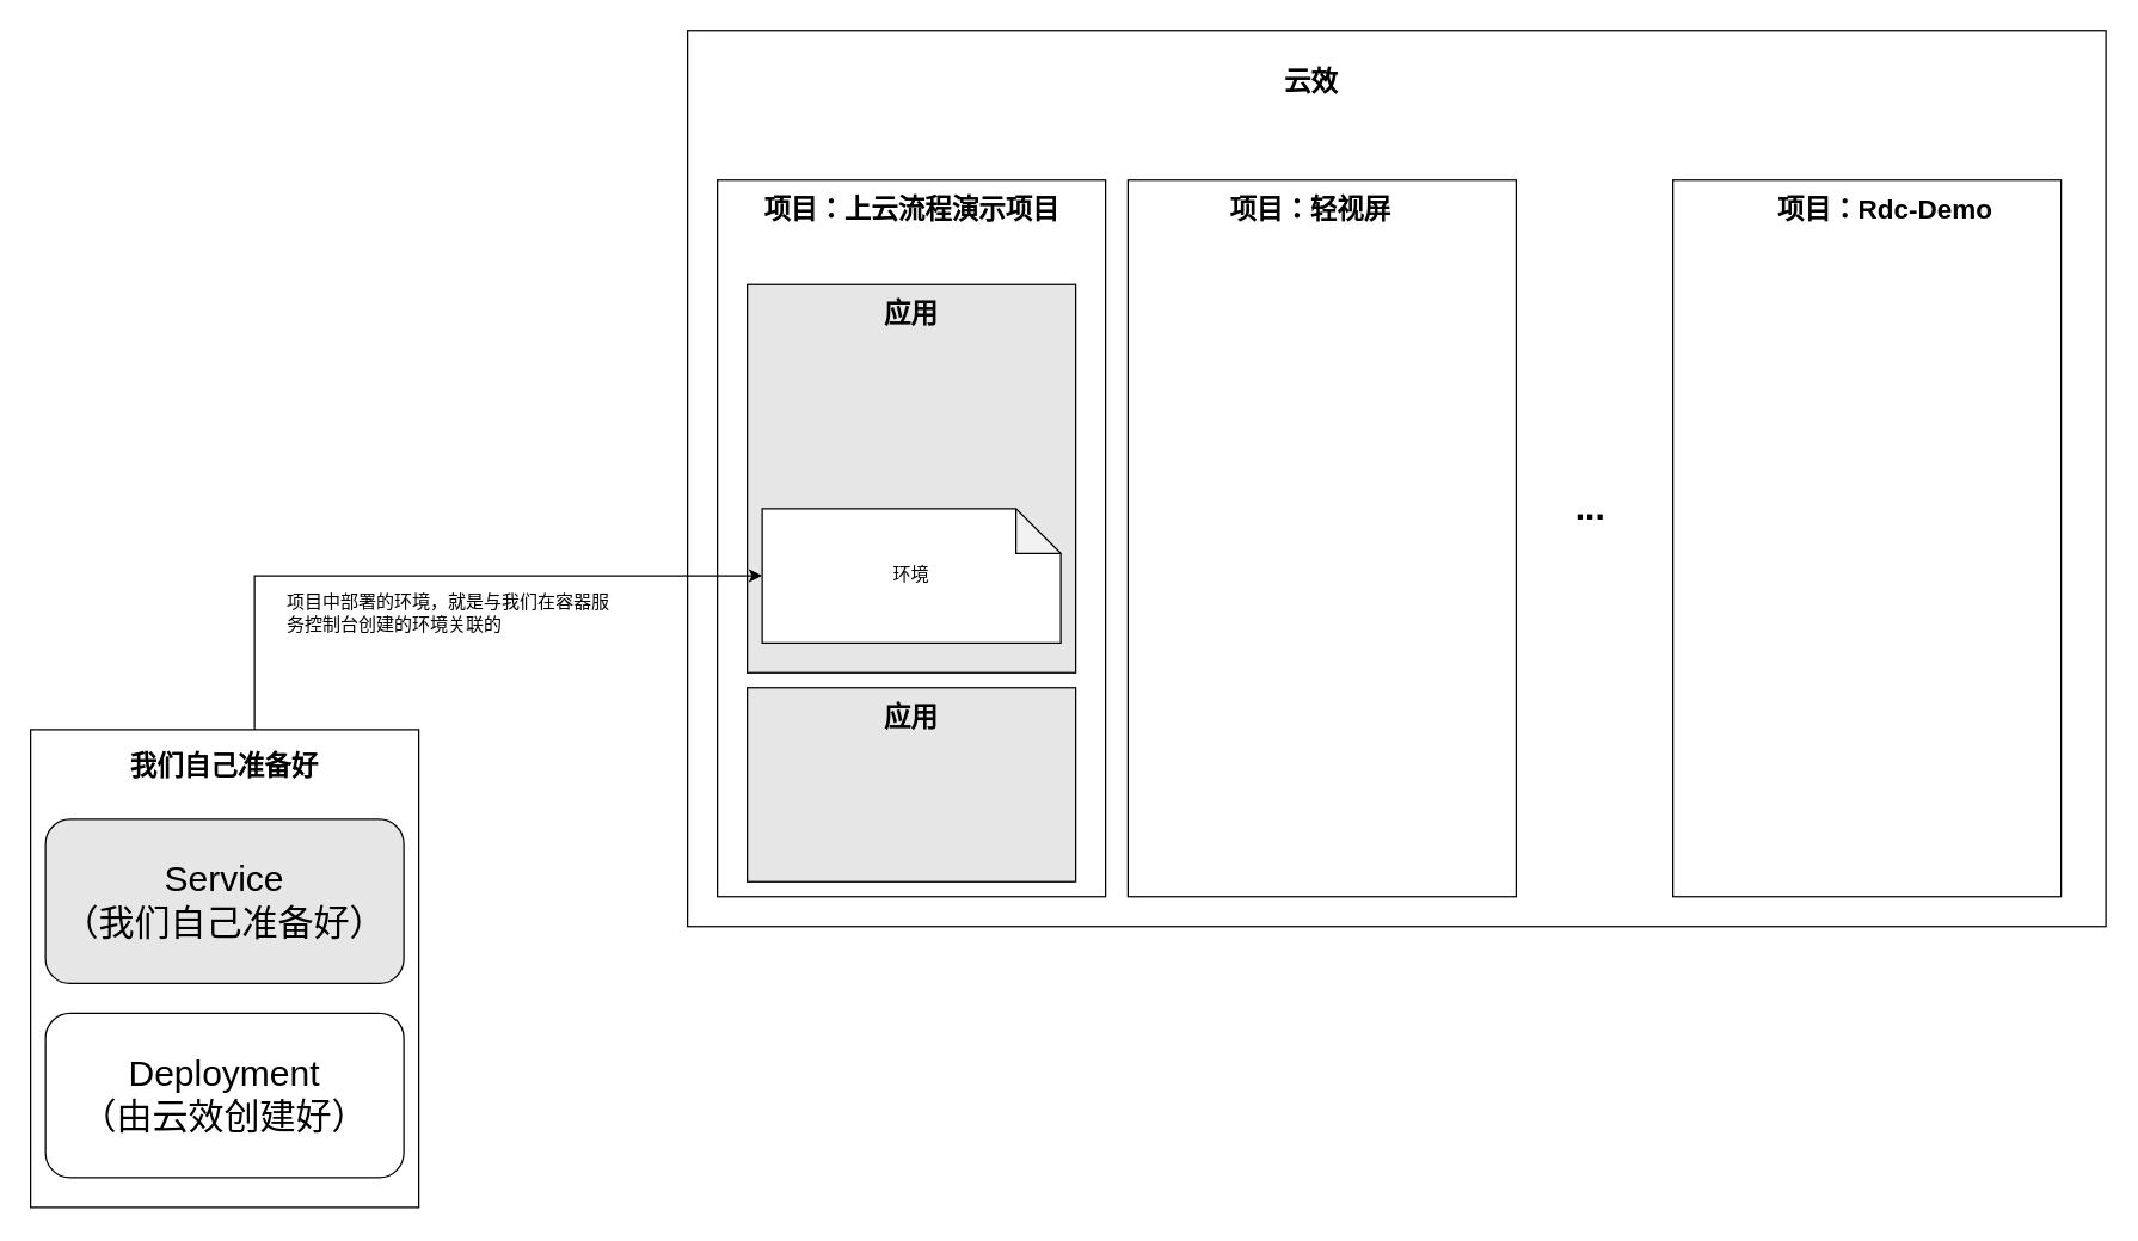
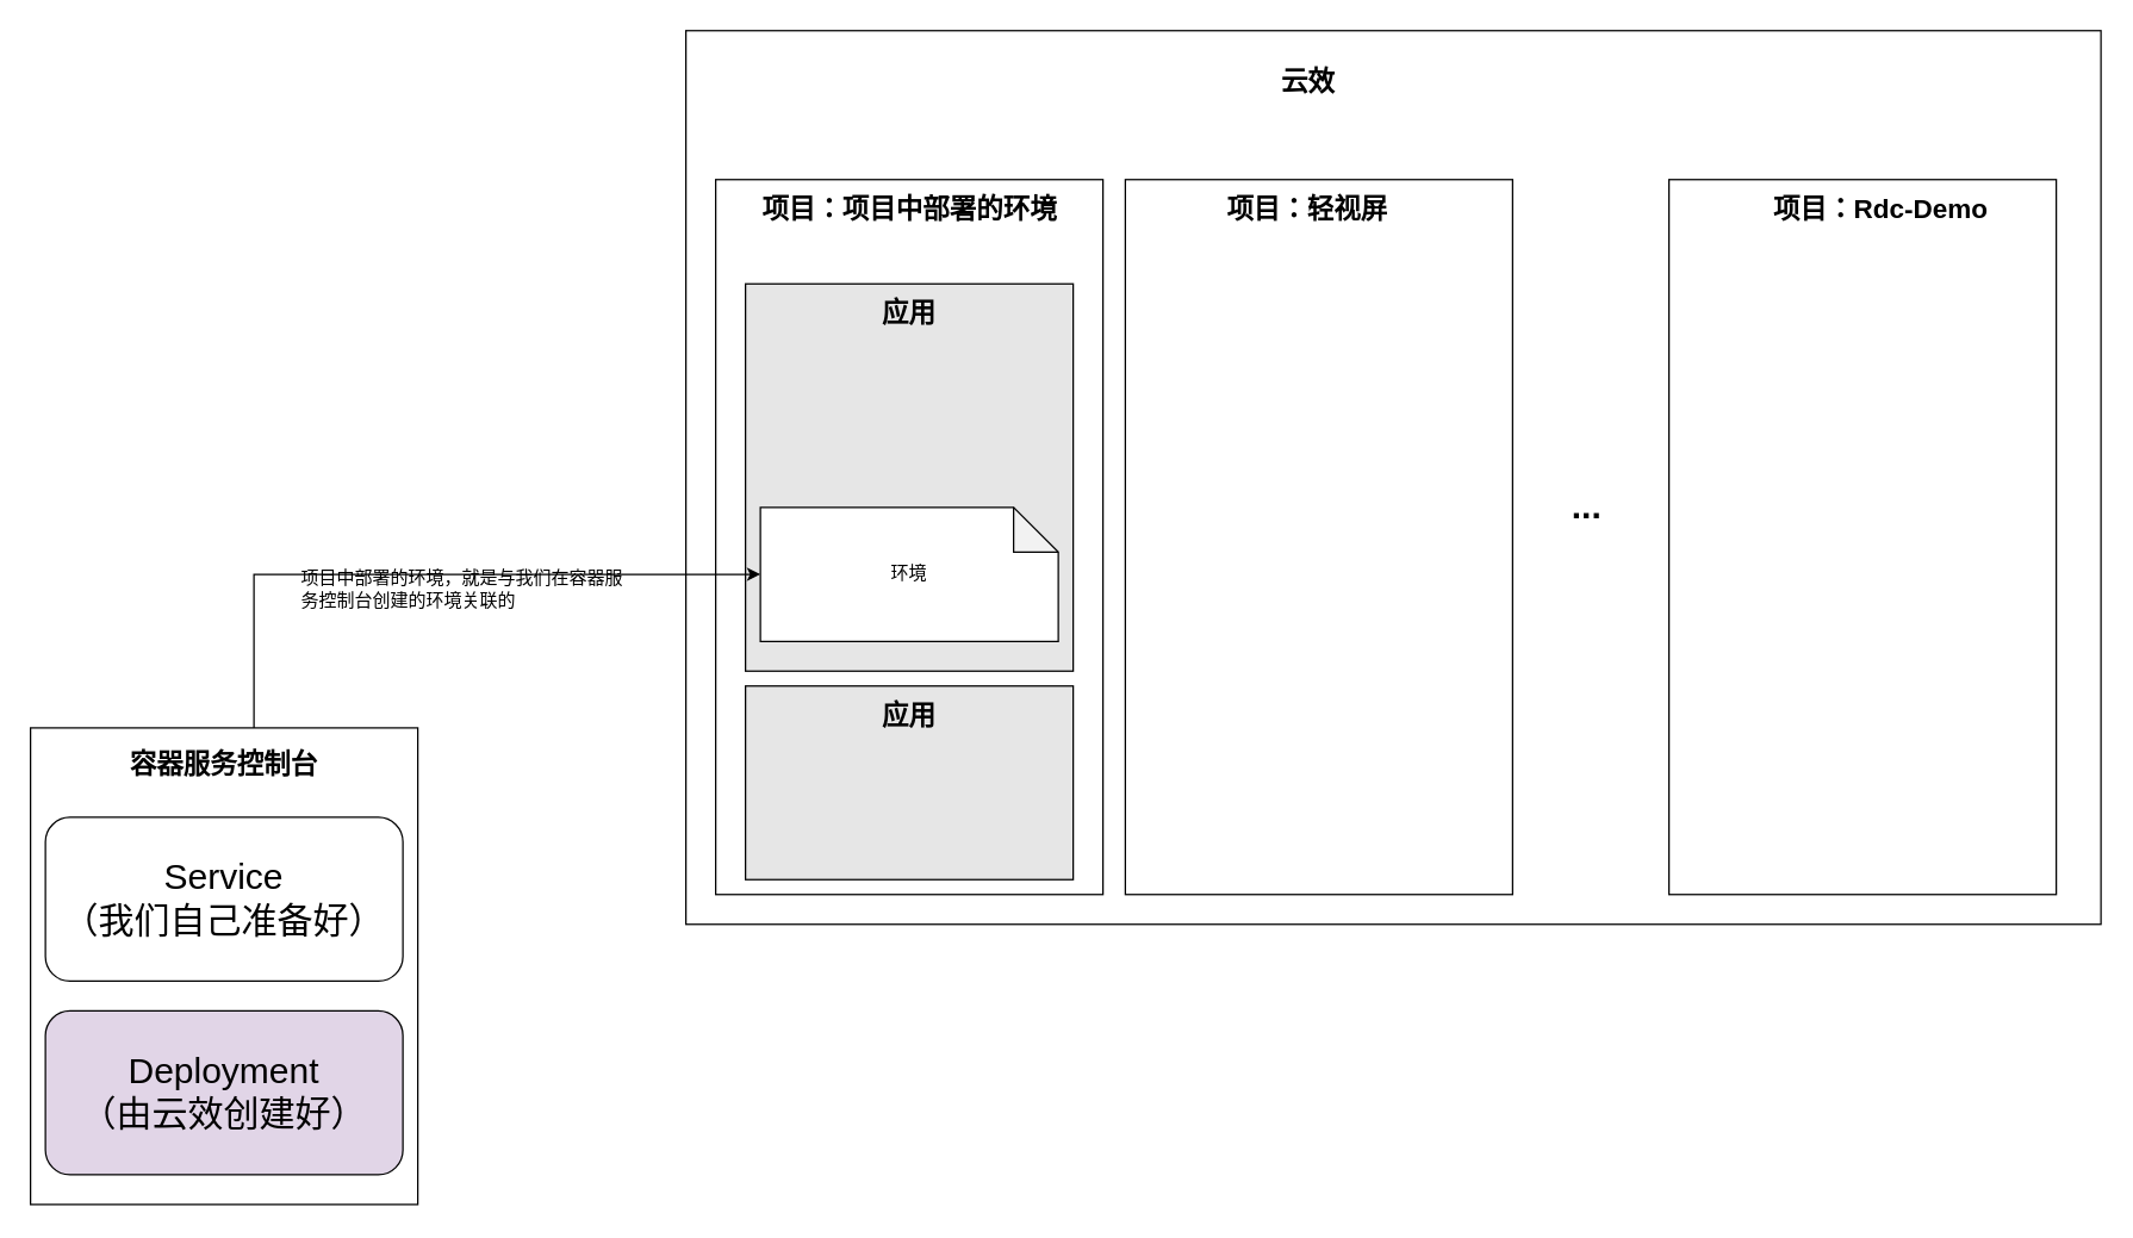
  <mxCell id="0" />
  <mxCell id="1" parent="0" />
  <mxCell id="2" value="" style="rounded=0;whiteSpace=wrap;html=1;" vertex="1" parent="1"><mxGeometry x="20" y="488.12" width="260" height="320" as="geometry" /></mxCell>
- <mxCell id="3" value="&lt;b&gt;&lt;font style=&quot;font-size: 18px&quot;&gt;我们自己准备好&lt;/font&gt;&lt;/b&gt;" style="text;html=1;strokeColor=none;fillColor=none;align=center;verticalAlign=middle;whiteSpace=wrap;rounded=0;dashed=1;" vertex="1" parent="1"><mxGeometry x="65" y="488.12" width="170" height="50" as="geometry" /></mxCell>
- <mxCell id="4" value="&lt;font style=&quot;font-size: 24px&quot;&gt;Service&lt;br&gt;（我们自己准备好）&lt;br&gt;&lt;/font&gt;" style="rounded=1;whiteSpace=wrap;html=1;fillColor=#e6e6e6;" vertex="1" parent="1"><mxGeometry x="30" y="548.12" width="240" height="110" as="geometry" /></mxCell>
- <mxCell id="5" value="&lt;font style=&quot;font-size: 24px&quot;&gt;Deployment&lt;br&gt;（由云效创建好）&lt;br&gt;&lt;/font&gt;" style="rounded=1;whiteSpace=wrap;html=1;" vertex="1" parent="1"><mxGeometry x="30" y="678.12" width="240" height="110" as="geometry" /></mxCell>
+ <mxCell id="3" value="&lt;b&gt;&lt;font style=&quot;font-size: 18px&quot;&gt;容器服务控制台&lt;/font&gt;&lt;/b&gt;" style="text;html=1;strokeColor=none;fillColor=none;align=center;verticalAlign=middle;whiteSpace=wrap;rounded=0;dashed=1;" vertex="1" parent="1"><mxGeometry x="65" y="488.12" width="170" height="50" as="geometry" /></mxCell>
+ <mxCell id="4" value="&lt;font style=&quot;font-size: 24px&quot;&gt;Service&lt;br&gt;（我们自己准备好）&lt;br&gt;&lt;/font&gt;" style="rounded=1;whiteSpace=wrap;html=1;" vertex="1" parent="1"><mxGeometry x="30" y="548.12" width="240" height="110" as="geometry" /></mxCell>
+ <mxCell id="5" value="&lt;font style=&quot;font-size: 24px&quot;&gt;Deployment&lt;br&gt;（由云效创建好）&lt;br&gt;&lt;/font&gt;" style="rounded=1;whiteSpace=wrap;html=1;fillColor=#e1d5e7;" vertex="1" parent="1"><mxGeometry x="30" y="678.12" width="240" height="110" as="geometry" /></mxCell>
  <mxCell id="6" value="" style="rounded=0;whiteSpace=wrap;html=1;" vertex="1" parent="1"><mxGeometry x="460" y="20" width="950" height="600" as="geometry" /></mxCell>
  <mxCell id="7" value="&lt;b&gt;&lt;font style=&quot;font-size: 18px&quot;&gt;云效&lt;/font&gt;&lt;/b&gt;" style="text;html=1;strokeColor=none;fillColor=none;align=center;verticalAlign=middle;whiteSpace=wrap;rounded=0;dashed=1;" vertex="1" parent="1"><mxGeometry x="792.5" y="30" width="170" height="50" as="geometry" /></mxCell>
  <mxCell id="8" value="" style="rounded=0;whiteSpace=wrap;html=1;" vertex="1" parent="1"><mxGeometry x="480" y="120" width="260" height="480" as="geometry" /></mxCell>
  <mxCell id="9" value="" style="rounded=0;whiteSpace=wrap;html=1;" vertex="1" parent="1"><mxGeometry x="755" y="120" width="260" height="480" as="geometry" /></mxCell>
  <mxCell id="10" value="" style="rounded=0;whiteSpace=wrap;html=1;" vertex="1" parent="1"><mxGeometry x="1120" y="120" width="260" height="480" as="geometry" /></mxCell>
- <mxCell id="11" value="&lt;font style=&quot;font-size: 18px&quot;&gt;&lt;b&gt;项目：上云流程演示项目&lt;/b&gt;&lt;/font&gt;" style="text;html=1;strokeColor=none;fillColor=none;align=center;verticalAlign=middle;whiteSpace=wrap;rounded=0;" vertex="1" parent="1"><mxGeometry x="467.5" y="130" width="285" height="20" as="geometry" /></mxCell>
+ <mxCell id="11" value="&lt;font style=&quot;font-size: 18px&quot;&gt;&lt;b&gt;项目：项目中部署的环境&lt;/b&gt;&lt;/font&gt;" style="text;html=1;strokeColor=none;fillColor=none;align=center;verticalAlign=middle;whiteSpace=wrap;rounded=0;" vertex="1" parent="1"><mxGeometry x="467.5" y="130" width="285" height="20" as="geometry" /></mxCell>
  <mxCell id="12" value="&lt;font style=&quot;font-size: 18px&quot;&gt;&lt;b&gt;项目：轻视屏&lt;/b&gt;&lt;/font&gt;" style="text;html=1;strokeColor=none;fillColor=none;align=center;verticalAlign=middle;whiteSpace=wrap;rounded=0;" vertex="1" parent="1"><mxGeometry x="735" y="130" width="285" height="20" as="geometry" /></mxCell>
  <mxCell id="13" value="&lt;font style=&quot;font-size: 18px&quot;&gt;&lt;b&gt;项目：Rdc-Demo&lt;/b&gt;&lt;/font&gt;" style="text;html=1;strokeColor=none;fillColor=none;align=center;verticalAlign=middle;whiteSpace=wrap;rounded=0;" vertex="1" parent="1"><mxGeometry x="1120" y="130" width="285" height="20" as="geometry" /></mxCell>
  <mxCell id="14" value="&lt;b&gt;&lt;font style=&quot;font-size: 24px&quot;&gt;...&lt;/font&gt;&lt;/b&gt;" style="text;html=1;strokeColor=none;fillColor=none;align=center;verticalAlign=middle;whiteSpace=wrap;rounded=0;" vertex="1" parent="1"><mxGeometry x="1030" y="330" width="70" height="20" as="geometry" /></mxCell>
  <mxCell id="15" value="" style="rounded=0;whiteSpace=wrap;html=1;strokeColor=#000000;fillColor=#E6E6E6;" vertex="1" parent="1"><mxGeometry x="500" y="190" width="220" height="260" as="geometry" /></mxCell>
  <mxCell id="16" value="&lt;font style=&quot;font-size: 18px&quot;&gt;&lt;b&gt;应用&lt;/b&gt;&lt;/font&gt;" style="text;html=1;strokeColor=none;fillColor=none;align=center;verticalAlign=middle;whiteSpace=wrap;rounded=0;" vertex="1" parent="1"><mxGeometry x="590" y="200" width="40" height="20" as="geometry" /></mxCell>
  <mxCell id="17" value="环境" style="shape=note;whiteSpace=wrap;html=1;backgroundOutline=1;darkOpacity=0.05;" vertex="1" parent="1"><mxGeometry x="510" y="340" width="200" height="90" as="geometry" /></mxCell>
  <mxCell id="18" value="" style="rounded=0;whiteSpace=wrap;html=1;fillColor=#E6E6E6;" vertex="1" parent="1"><mxGeometry x="500" y="460" width="220" height="130" as="geometry" /></mxCell>
  <mxCell id="19" value="&lt;font style=&quot;font-size: 18px&quot;&gt;&lt;b&gt;应用&lt;/b&gt;&lt;/font&gt;" style="text;html=1;strokeColor=none;fillColor=none;align=center;verticalAlign=middle;whiteSpace=wrap;rounded=0;" vertex="1" parent="1"><mxGeometry x="590" y="470" width="40" height="20" as="geometry" /></mxCell>
  <mxCell id="20" style="edgeStyle=orthogonalEdgeStyle;rounded=0;orthogonalLoop=1;jettySize=auto;html=1;" edge="1" parent="1" source="2" target="17"><mxGeometry relative="1" as="geometry"><Array as="points"><mxPoint x="170" y="385" /></Array></mxGeometry></mxCell>
- <mxCell id="21" value="项目中部署的环境，就是与我们在容器服务控制台创建的环境关联的" style="text;html=1;strokeColor=none;fillColor=none;align=left;verticalAlign=middle;whiteSpace=wrap;rounded=0;" vertex="1" parent="1"><mxGeometry x="190" y="400" width="220" height="20" as="geometry" /></mxCell>
+ <mxCell id="21" value="项目中部署的环境，就是与我们在容器服务控制台创建的环境关联的" style="text;html=1;strokeColor=none;fillColor=none;align=left;verticalAlign=middle;whiteSpace=wrap;rounded=0;" vertex="1" parent="1"><mxGeometry x="200" y="385" width="220" height="20" as="geometry" /></mxCell>
